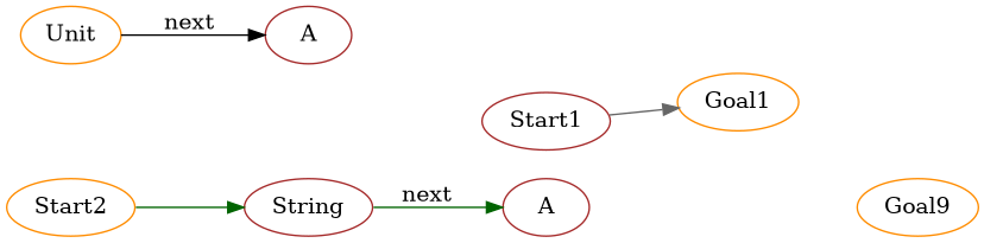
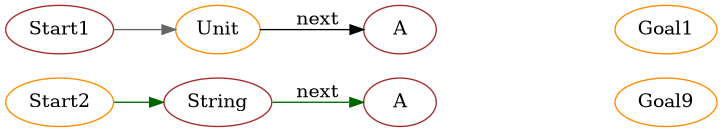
  digraph {
    fontname="DejaVu Serif"
    rankdir=LR
    node [color=darkorange fontname="DejaVu Serif"]
    edge [fontname="DejaVu Serif"]
    Start2
    String [color=brown]
    n3 [color=brown label=A]
    Unit
    Start1 [color=brown]
    n6 [color=brown label=A]
    Goal1
    n8 [label=Goal9]
    n9 [label=B style=invis color=""]
    n10 [label=B style=invis color=""]
    Start2 -> String [color=darkgreen]
    String -> n3 [color=darkgreen label=next]
    n3 -> n10 [label=f style=invis]
    Unit -> n6 [color=black label=next]
-   Start1 -> Goal1 [color=gray40]
+   Start1 -> Unit [color=gray40]
    n6 -> n9 [label=f style=invis]
    n9 -> Goal1 [style=invis]
    n10 -> n8 [style=invis]
  }
